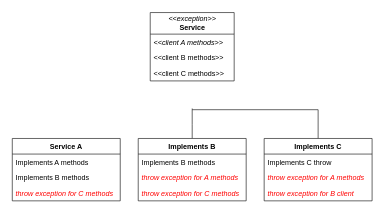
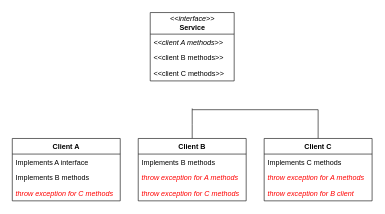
  <mxCell id="0" />
  <mxCell id="1" parent="0" />
  <mxCell id="2" style="edgeStyle=orthogonalEdgeStyle;rounded=0;orthogonalLoop=1;jettySize=auto;html=1;exitX=0.5;exitY=0;exitDx=0;exitDy=0;endArrow=none;endFill=0;fontColor=#FF0000;" parent="1" source="11" edge="1"><mxGeometry relative="1" as="geometry"><mxPoint x="320" y="182" as="targetPoint" /></mxGeometry></mxCell>
- <mxCell id="3" value="Service A" style="swimlane;fontStyle=1;childLayout=stackLayout;horizontal=1;startSize=26;fillColor=#ffffff;horizontalStack=0;resizeParent=1;resizeParentMax=0;resizeLast=0;collapsible=1;marginBottom=0;swimlaneFillColor=#ffffff;" parent="1" vertex="1"><mxGeometry x="20" y="230" width="180" height="104" as="geometry" /></mxCell>
- <mxCell id="4" value="Implements A methods" style="text;strokeColor=none;fillColor=none;align=left;verticalAlign=top;spacingLeft=4;spacingRight=4;overflow=hidden;rotatable=0;points=[[0,0.5],[1,0.5]];portConstraint=eastwest;" parent="3" vertex="1"><mxGeometry y="26" width="180" height="26" as="geometry" /></mxCell>
+ <mxCell id="3" value="Client A" style="swimlane;fontStyle=1;childLayout=stackLayout;horizontal=1;startSize=26;fillColor=#ffffff;horizontalStack=0;resizeParent=1;resizeParentMax=0;resizeLast=0;collapsible=1;marginBottom=0;swimlaneFillColor=#ffffff;" parent="1" vertex="1"><mxGeometry x="20" y="230" width="180" height="104" as="geometry" /></mxCell>
+ <mxCell id="4" value="Implements A interface" style="text;strokeColor=none;fillColor=none;align=left;verticalAlign=top;spacingLeft=4;spacingRight=4;overflow=hidden;rotatable=0;points=[[0,0.5],[1,0.5]];portConstraint=eastwest;" parent="3" vertex="1"><mxGeometry y="26" width="180" height="26" as="geometry" /></mxCell>
  <mxCell id="5" value="Implements B methods" style="text;strokeColor=none;fillColor=none;align=left;verticalAlign=top;spacingLeft=4;spacingRight=4;overflow=hidden;rotatable=0;points=[[0,0.5],[1,0.5]];portConstraint=eastwest;fontStyle=0;fontColor=#000000;" parent="3" vertex="1"><mxGeometry y="52" width="180" height="26" as="geometry" /></mxCell>
  <mxCell id="6" value="throw exception for C methods" style="text;strokeColor=none;fillColor=none;align=left;verticalAlign=top;spacingLeft=4;spacingRight=4;overflow=hidden;rotatable=0;points=[[0,0.5],[1,0.5]];portConstraint=eastwest;fontStyle=2;glass=0;fontColor=#FF0000;" parent="3" vertex="1"><mxGeometry y="78" width="180" height="26" as="geometry" /></mxCell>
- <mxCell id="7" value="&lt;i style=&quot;font-weight: normal&quot;&gt;&amp;lt;&amp;lt;exception&amp;gt;&amp;gt;&lt;/i&gt;&lt;br&gt;Service" style="swimlane;fontStyle=1;childLayout=stackLayout;horizontal=1;startSize=36;fillColor=#ffffff;horizontalStack=0;resizeParent=1;resizeParentMax=0;resizeLast=0;collapsible=1;marginBottom=0;swimlaneFillColor=#ffffff;html=1;" parent="1" vertex="1"><mxGeometry x="250" y="20" width="140" height="114" as="geometry" /></mxCell>
+ <mxCell id="7" value="&lt;i style=&quot;font-weight: normal&quot;&gt;&amp;lt;&amp;lt;interface&amp;gt;&amp;gt;&lt;/i&gt;&lt;br&gt;Service" style="swimlane;fontStyle=1;childLayout=stackLayout;horizontal=1;startSize=36;fillColor=#ffffff;horizontalStack=0;resizeParent=1;resizeParentMax=0;resizeLast=0;collapsible=1;marginBottom=0;swimlaneFillColor=#ffffff;html=1;" parent="1" vertex="1"><mxGeometry x="250" y="20" width="140" height="114" as="geometry" /></mxCell>
  <mxCell id="8" value="&lt;&lt;client A methods&gt;&gt; " style="text;strokeColor=none;fillColor=none;align=left;verticalAlign=top;spacingLeft=4;spacingRight=4;overflow=hidden;rotatable=0;points=[[0,0.5],[1,0.5]];portConstraint=eastwest;fontStyle=2" parent="7" vertex="1"><mxGeometry y="36" width="140" height="26" as="geometry" /></mxCell>
  <mxCell id="9" value="&lt;&lt;client B methods&gt;&gt; " style="text;strokeColor=none;fillColor=none;align=left;verticalAlign=top;spacingLeft=4;spacingRight=4;overflow=hidden;rotatable=0;points=[[0,0.5],[1,0.5]];portConstraint=eastwest;" parent="7" vertex="1"><mxGeometry y="62" width="140" height="26" as="geometry" /></mxCell>
  <mxCell id="10" value="&lt;&lt;client C methods&gt;&gt; " style="text;strokeColor=none;fillColor=none;align=left;verticalAlign=top;spacingLeft=4;spacingRight=4;overflow=hidden;rotatable=0;points=[[0,0.5],[1,0.5]];portConstraint=eastwest;" parent="7" vertex="1"><mxGeometry y="88" width="140" height="26" as="geometry" /></mxCell>
- <mxCell id="11" value="Implements B" style="swimlane;fontStyle=1;childLayout=stackLayout;horizontal=1;startSize=26;fillColor=#ffffff;horizontalStack=0;resizeParent=1;resizeParentMax=0;resizeLast=0;collapsible=1;marginBottom=0;swimlaneFillColor=#ffffff;" parent="1" vertex="1"><mxGeometry x="230" y="230" width="180" height="104" as="geometry" /></mxCell>
+ <mxCell id="11" value="Client B" style="swimlane;fontStyle=1;childLayout=stackLayout;horizontal=1;startSize=26;fillColor=#ffffff;horizontalStack=0;resizeParent=1;resizeParentMax=0;resizeLast=0;collapsible=1;marginBottom=0;swimlaneFillColor=#ffffff;" parent="1" vertex="1"><mxGeometry x="230" y="230" width="180" height="104" as="geometry" /></mxCell>
  <mxCell id="12" value="Implements B methods" style="text;strokeColor=none;fillColor=none;align=left;verticalAlign=top;spacingLeft=4;spacingRight=4;overflow=hidden;rotatable=0;points=[[0,0.5],[1,0.5]];portConstraint=eastwest;" parent="11" vertex="1"><mxGeometry y="26" width="180" height="26" as="geometry" /></mxCell>
  <mxCell id="13" value="throw exception for A methods" style="text;strokeColor=none;fillColor=none;align=left;verticalAlign=top;spacingLeft=4;spacingRight=4;overflow=hidden;rotatable=0;points=[[0,0.5],[1,0.5]];portConstraint=eastwest;fontStyle=2;fontColor=#FF0000;" parent="11" vertex="1"><mxGeometry y="52" width="180" height="26" as="geometry" /></mxCell>
  <mxCell id="14" value="throw exception for C methods" style="text;strokeColor=none;fillColor=none;align=left;verticalAlign=top;spacingLeft=4;spacingRight=4;overflow=hidden;rotatable=0;points=[[0,0.5],[1,0.5]];portConstraint=eastwest;fontStyle=2;glass=0;fontColor=#FF0000;" parent="11" vertex="1"><mxGeometry y="78" width="180" height="26" as="geometry" /></mxCell>
  <mxCell id="15" style="edgeStyle=orthogonalEdgeStyle;rounded=0;orthogonalLoop=1;jettySize=auto;html=1;exitX=0.5;exitY=0;exitDx=0;exitDy=0;endArrow=none;endFill=0;fontColor=#FF0000;" parent="1" source="16" edge="1"><mxGeometry relative="1" as="geometry"><mxPoint x="320" y="180" as="targetPoint" /><Array as="points"><mxPoint x="530" y="182" /><mxPoint x="320" y="182" /></Array></mxGeometry></mxCell>
- <mxCell id="16" value="Implements C" style="swimlane;fontStyle=1;childLayout=stackLayout;horizontal=1;startSize=26;fillColor=#ffffff;horizontalStack=0;resizeParent=1;resizeParentMax=0;resizeLast=0;collapsible=1;marginBottom=0;swimlaneFillColor=#ffffff;" parent="1" vertex="1"><mxGeometry x="440" y="230" width="180" height="104" as="geometry" /></mxCell>
- <mxCell id="17" value="Implements C throw" style="text;strokeColor=none;fillColor=none;align=left;verticalAlign=top;spacingLeft=4;spacingRight=4;overflow=hidden;rotatable=0;points=[[0,0.5],[1,0.5]];portConstraint=eastwest;" parent="16" vertex="1"><mxGeometry y="26" width="180" height="26" as="geometry" /></mxCell>
+ <mxCell id="16" value="Client C" style="swimlane;fontStyle=1;childLayout=stackLayout;horizontal=1;startSize=26;fillColor=#ffffff;horizontalStack=0;resizeParent=1;resizeParentMax=0;resizeLast=0;collapsible=1;marginBottom=0;swimlaneFillColor=#ffffff;" parent="1" vertex="1"><mxGeometry x="440" y="230" width="180" height="104" as="geometry" /></mxCell>
+ <mxCell id="17" value="Implements C methods" style="text;strokeColor=none;fillColor=none;align=left;verticalAlign=top;spacingLeft=4;spacingRight=4;overflow=hidden;rotatable=0;points=[[0,0.5],[1,0.5]];portConstraint=eastwest;" parent="16" vertex="1"><mxGeometry y="26" width="180" height="26" as="geometry" /></mxCell>
  <mxCell id="18" value="throw exception for A methods" style="text;strokeColor=none;fillColor=none;align=left;verticalAlign=top;spacingLeft=4;spacingRight=4;overflow=hidden;rotatable=0;points=[[0,0.5],[1,0.5]];portConstraint=eastwest;fontStyle=2;fontColor=#FF0000;" parent="16" vertex="1"><mxGeometry y="52" width="180" height="26" as="geometry" /></mxCell>
  <mxCell id="19" value="throw exception for B client" style="text;strokeColor=none;fillColor=none;align=left;verticalAlign=top;spacingLeft=4;spacingRight=4;overflow=hidden;rotatable=0;points=[[0,0.5],[1,0.5]];portConstraint=eastwest;fontStyle=2;glass=0;fontColor=#FF0000;" parent="16" vertex="1"><mxGeometry y="78" width="180" height="26" as="geometry" /></mxCell>
